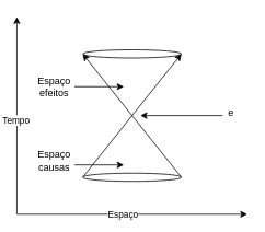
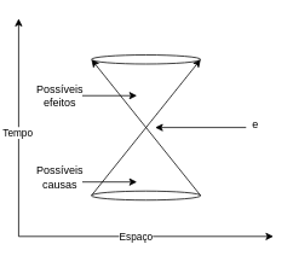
  <mxCell id="0" />
  <mxCell id="1" parent="0" />
  <mxCell id="2" value="" style="ellipse;whiteSpace=wrap;html=1;" vertex="1" parent="1"><mxGeometry x="100" y="210" width="120" height="10" as="geometry" /></mxCell>
  <mxCell id="3" value="" style="ellipse;whiteSpace=wrap;html=1;" vertex="1" parent="1"><mxGeometry x="100" y="60" width="120" height="10" as="geometry" /></mxCell>
  <mxCell id="4" style="rounded=0;orthogonalLoop=1;jettySize=auto;html=1;exitX=0;exitY=0.5;exitDx=0;exitDy=0;entryX=1;entryY=0.5;entryDx=0;entryDy=0;" edge="1" parent="1" source="2" target="3"><mxGeometry relative="1" as="geometry" /></mxCell>
  <mxCell id="5" style="edgeStyle=none;rounded=0;orthogonalLoop=1;jettySize=auto;html=1;exitX=1;exitY=0.5;exitDx=0;exitDy=0;entryX=0;entryY=0.5;entryDx=0;entryDy=0;" edge="1" parent="1" source="2" target="3"><mxGeometry relative="1" as="geometry" /></mxCell>
  <mxCell id="6" value="" style="endArrow=classic;html=1;" edge="1" parent="1"><mxGeometry width="50" height="50" relative="1" as="geometry"><mxPoint x="20" y="260" as="sourcePoint" /><mxPoint x="20" y="20" as="targetPoint" /></mxGeometry></mxCell>
  <mxCell id="7" value="Tempo" style="edgeLabel;html=1;align=center;verticalAlign=middle;resizable=0;points=[];" vertex="1" connectable="0" parent="6"><mxGeometry x="-0.042" y="2" relative="1" as="geometry"><mxPoint as="offset" /></mxGeometry></mxCell>
  <mxCell id="8" value="" style="endArrow=classic;html=1;" edge="1" parent="1"><mxGeometry width="50" height="50" relative="1" as="geometry"><mxPoint x="20" y="260" as="sourcePoint" /><mxPoint x="300" y="260" as="targetPoint" /></mxGeometry></mxCell>
  <mxCell id="9" value="Espaço" style="edgeLabel;html=1;align=center;verticalAlign=middle;resizable=0;points=[];" vertex="1" connectable="0" parent="8"><mxGeometry x="-0.086" relative="1" as="geometry"><mxPoint as="offset" /></mxGeometry></mxCell>
  <mxCell id="10" value="" style="endArrow=classic;html=1;" edge="1" parent="1"><mxGeometry width="50" height="50" relative="1" as="geometry"><mxPoint x="270" y="140" as="sourcePoint" /><mxPoint x="170" y="140" as="targetPoint" /></mxGeometry></mxCell>
  <mxCell id="11" value="e" style="text;html=1;align=center;verticalAlign=middle;resizable=0;points=[];autosize=1;" vertex="1" parent="1"><mxGeometry x="270" y="127" width="20" height="20" as="geometry" /></mxCell>
  <mxCell id="12" value="" style="endArrow=classic;html=1;" edge="1" parent="1"><mxGeometry width="50" height="50" relative="1" as="geometry"><mxPoint x="90" y="200" as="sourcePoint" /><mxPoint x="150" y="200" as="targetPoint" /></mxGeometry></mxCell>
- <mxCell id="13" value="Espaço&lt;br&gt;causas" style="text;html=1;align=center;verticalAlign=middle;resizable=0;points=[];autosize=1;spacing=0;" vertex="1" parent="1"><mxGeometry x="30" y="180" width="70" height="30" as="geometry" /></mxCell>
- <mxCell id="14" value="Espaço&lt;br&gt;efeitos" style="text;html=1;align=center;verticalAlign=middle;resizable=0;points=[];autosize=1;spacing=0;" vertex="1" parent="1"><mxGeometry x="30" y="90" width="70" height="30" as="geometry" /></mxCell>
+ <mxCell id="13" value="Possíveis&lt;br&gt;causas" style="text;html=1;align=center;verticalAlign=middle;resizable=0;points=[];autosize=1;spacing=0;" vertex="1" parent="1"><mxGeometry x="30" y="180" width="70" height="30" as="geometry" /></mxCell>
+ <mxCell id="14" value="Possíveis&lt;br&gt;efeitos" style="text;html=1;align=center;verticalAlign=middle;resizable=0;points=[];autosize=1;spacing=0;" vertex="1" parent="1"><mxGeometry x="30" y="90" width="70" height="30" as="geometry" /></mxCell>
  <mxCell id="15" value="" style="endArrow=classic;html=1;" edge="1" parent="1"><mxGeometry width="50" height="50" relative="1" as="geometry"><mxPoint x="90" y="104.88" as="sourcePoint" /><mxPoint x="150" y="104.88" as="targetPoint" /></mxGeometry></mxCell>
